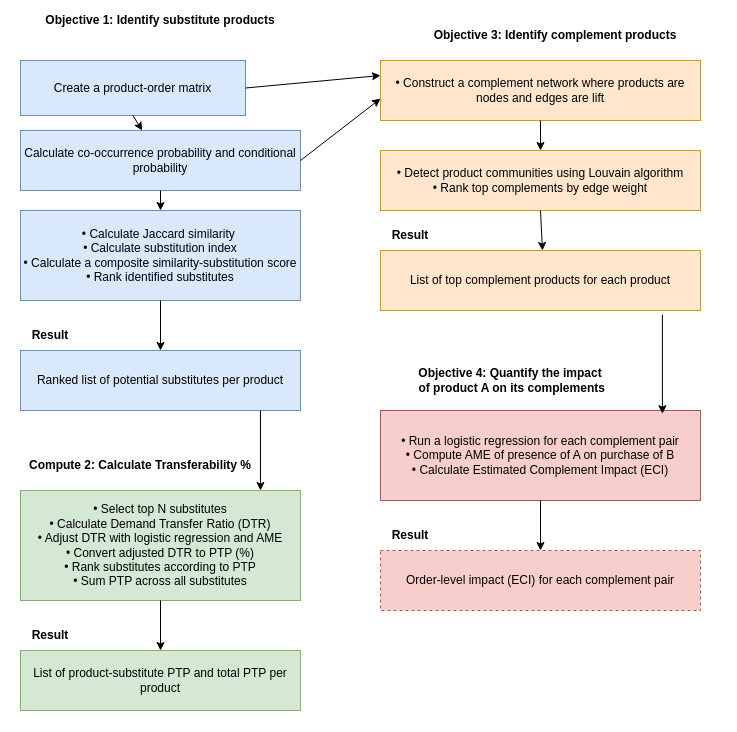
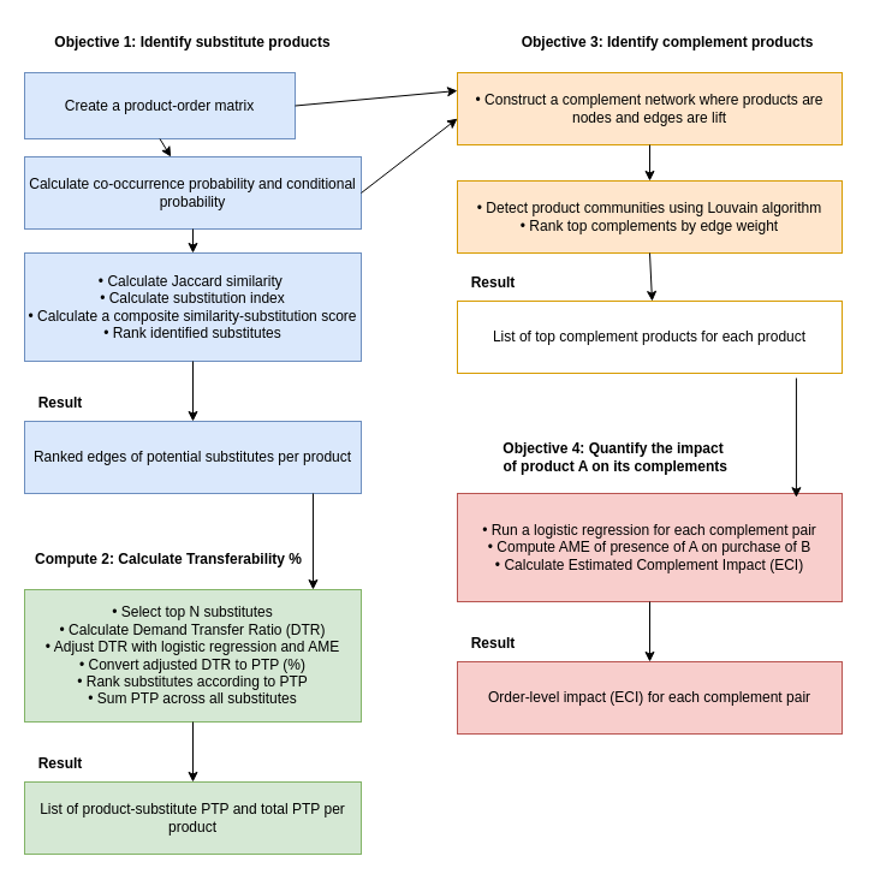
  <mxCell id="0" />
  <mxCell id="1" parent="0" />
  <mxCell id="2" value="Create a product-order matrix" style="rounded=0;whiteSpace=wrap;html=1;fillColor=#dae8fc;strokeColor=#6c8ebf;" vertex="1" parent="1"><mxGeometry x="20" y="60" width="225" height="55" as="geometry" /></mxCell>
  <mxCell id="3" value="Calculate co-occurrence probability and conditional probability" style="rounded=0;whiteSpace=wrap;html=1;fillColor=#dae8fc;strokeColor=#6c8ebf;" vertex="1" parent="1"><mxGeometry y="130" width="280" height="60" as="geometry" x="20" /></mxCell>
  <mxCell id="4" value="&lt;span style=&quot;color: rgb(0, 0, 0);&quot;&gt;•&amp;nbsp;&lt;/span&gt;Calculate Jaccard similarity&amp;nbsp;&lt;br&gt;• Calculate substitution index&lt;br&gt;• Calculate a composite similarity-substitution score&lt;br&gt;• Rank identified substitutes" style="rounded=0;whiteSpace=wrap;html=1;fillColor=#dae8fc;strokeColor=#6c8ebf;" vertex="1" parent="1"><mxGeometry y="210" width="280" height="90" as="geometry" x="20" /></mxCell>
- <mxCell id="5" value="Ranked list of potential substitutes per product" style="rounded=0;whiteSpace=wrap;html=1;fillColor=#dae8fc;strokeColor=#6c8ebf;" vertex="1" parent="1"><mxGeometry y="350" width="280" height="60" as="geometry" x="20" /></mxCell>
+ <mxCell id="5" value="Ranked edges of potential substitutes per product" style="rounded=0;whiteSpace=wrap;html=1;fillColor=#dae8fc;strokeColor=#6c8ebf;" vertex="1" parent="1"><mxGeometry y="350" width="280" height="60" as="geometry" x="20" /></mxCell>
  <mxCell id="6" value="• Select top N substitutes&#10;• Calculate Demand Transfer Ratio (DTR)&#10;• Adjust DTR with logistic regression and AME&#10;• Convert adjusted DTR to PTP (%)&#10;• Rank substitutes according to PTP&#10;• Sum PTP across all substitutes" style="rounded=0;whiteSpace=wrap;html=1;fillColor=#d5e8d4;strokeColor=#82b366;" vertex="1" parent="1"><mxGeometry y="490" width="280" height="110" as="geometry" x="20" /></mxCell>
  <mxCell id="7" value="List of product-substitute PTP and total PTP per product" style="rounded=0;whiteSpace=wrap;html=1;fillColor=#d5e8d4;strokeColor=#82b366;" vertex="1" parent="1"><mxGeometry y="650" width="280" height="60" as="geometry" x="20" /></mxCell>
  <mxCell id="8" value="• Construct a complement network where products are nodes and edges are lift" style="rounded=0;whiteSpace=wrap;html=1;fillColor=#ffe6cc;strokeColor=#d79b00;" vertex="1" parent="1"><mxGeometry x="380" y="60" width="320" height="60" as="geometry" /></mxCell>
- <mxCell id="9" value="List of top complement products for each product" style="rounded=0;whiteSpace=wrap;html=1;fillColor=#ffe6cc;strokeColor=#d79b00;" vertex="1" parent="1"><mxGeometry x="380" y="250" width="320" height="60" as="geometry" /></mxCell>
+ <mxCell id="9" value="List of top complement products for each product" style="rounded=0;whiteSpace=wrap;html=1;fillColor=#ffffff;strokeColor=#d79b00;" vertex="1" parent="1"><mxGeometry x="380" y="250" width="320" height="60" as="geometry" /></mxCell>
  <mxCell id="10" value="• Run a logistic regression for each complement pair&#10;• Compute AME of presence of A on purchase of B&#10;• Calculate Estimated Complement Impact (ECI)" style="rounded=0;whiteSpace=wrap;html=1;fillColor=#f8cecc;strokeColor=#b85450;" vertex="1" parent="1"><mxGeometry x="380" y="410" width="320" height="90" as="geometry" /></mxCell>
- <mxCell id="11" value="Order-level impact (ECI) for each complement pair" style="rounded=0;whiteSpace=wrap;html=1;fillColor=#f8cecc;strokeColor=#b85450;dashed=1;" vertex="1" parent="1"><mxGeometry x="380" y="550" width="320" height="60" as="geometry" /></mxCell>
- <mxCell id="12" value="&lt;b&gt;Objective 1:&amp;nbsp;Identify substitute products&lt;/b&gt;" style="text;html=1;align=center;verticalAlign=middle;whiteSpace=wrap;rounded=0;" vertex="1" parent="1"><mxGeometry x="20" y="5" width="280" height="30" as="geometry" /></mxCell>
+ <mxCell id="11" value="Order-level impact (ECI) for each complement pair" style="rounded=0;whiteSpace=wrap;html=1;fillColor=#f8cecc;strokeColor=#b85450;" vertex="1" parent="1"><mxGeometry x="380" y="550" width="320" height="60" as="geometry" /></mxCell>
+ <mxCell id="12" value="&lt;b&gt;Objective 1:&amp;nbsp;Identify substitute products&lt;/b&gt;" style="text;html=1;align=center;verticalAlign=middle;whiteSpace=wrap;rounded=0;" vertex="1" parent="1"><mxGeometry y="20" width="280" height="30" as="geometry" x="20" /></mxCell>
  <mxCell id="13" value="&lt;b&gt;Result&lt;/b&gt;" style="text;html=1;align=center;verticalAlign=middle;whiteSpace=wrap;rounded=0;" vertex="1" parent="1"><mxGeometry y="320" width="60" height="30" as="geometry" x="20" /></mxCell>
  <mxCell id="14" value="&lt;b&gt;Compute 2: Calculate Transferability %&lt;/b&gt;" style="text;html=1;align=center;verticalAlign=middle;whiteSpace=wrap;rounded=0;" vertex="1" parent="1"><mxGeometry y="450" width="240" height="30" as="geometry" x="20" /></mxCell>
  <mxCell id="15" value="&lt;b&gt;Result&lt;/b&gt;" style="text;html=1;align=center;verticalAlign=middle;whiteSpace=wrap;rounded=0;" vertex="1" parent="1"><mxGeometry y="620" width="60" height="30" as="geometry" x="20" /></mxCell>
  <mxCell id="16" value="" style="endArrow=classic;html=1;exitX=0.5;exitY=1;exitDx=0;exitDy=0;" edge="1" parent="1" source="2" target="3"><mxGeometry width="50" height="50" relative="1" as="geometry"><mxPoint x="350" y="260" as="sourcePoint" /><mxPoint x="400" y="210" as="targetPoint" /></mxGeometry></mxCell>
  <mxCell id="17" value="" style="endArrow=classic;html=1;exitX=0.5;exitY=1;exitDx=0;exitDy=0;entryX=0.5;entryY=0;entryDx=0;entryDy=0;" edge="1" parent="1" source="3" target="4"><mxGeometry width="50" height="50" relative="1" as="geometry"><mxPoint x="350" y="260" as="sourcePoint" /><mxPoint x="400" y="210" as="targetPoint" /></mxGeometry></mxCell>
  <mxCell id="18" value="" style="endArrow=classic;html=1;exitX=0.5;exitY=1;exitDx=0;exitDy=0;entryX=0.5;entryY=0;entryDx=0;entryDy=0;" edge="1" parent="1" source="4" target="5"><mxGeometry width="50" height="50" relative="1" as="geometry"><mxPoint x="350" y="260" as="sourcePoint" /><mxPoint x="400" y="210" as="targetPoint" /></mxGeometry></mxCell>
  <mxCell id="19" value="" style="endArrow=classic;html=1;exitX=0.857;exitY=1;exitDx=0;exitDy=0;exitPerimeter=0;entryX=0.857;entryY=0;entryDx=0;entryDy=0;entryPerimeter=0;" edge="1" parent="1" source="5" target="6"><mxGeometry width="50" height="50" relative="1" as="geometry"><mxPoint x="350" y="560" as="sourcePoint" /><mxPoint x="400" y="510" as="targetPoint" /></mxGeometry></mxCell>
  <mxCell id="20" value="" style="endArrow=classic;html=1;exitX=0.5;exitY=1;exitDx=0;exitDy=0;entryX=0.5;entryY=0;entryDx=0;entryDy=0;" edge="1" parent="1" source="6" target="7"><mxGeometry width="50" height="50" relative="1" as="geometry"><mxPoint x="350" y="560" as="sourcePoint" /><mxPoint x="400" y="510" as="targetPoint" /></mxGeometry></mxCell>
  <mxCell id="21" value="" style="endArrow=classic;html=1;exitX=1;exitY=0.5;exitDx=0;exitDy=0;entryX=0;entryY=0.25;entryDx=0;entryDy=0;" edge="1" parent="1" source="2" target="8"><mxGeometry width="50" height="50" relative="1" as="geometry"><mxPoint x="350" y="60" as="sourcePoint" /><mxPoint x="400" as="targetPoint" y="10" /></mxGeometry></mxCell>
  <mxCell id="22" value="" style="endArrow=classic;html=1;exitX=1;exitY=0.5;exitDx=0;exitDy=0;entryX=0;entryY=0.636;entryDx=0;entryDy=0;entryPerimeter=0;" edge="1" parent="1" source="3" target="8"><mxGeometry width="50" height="50" relative="1" as="geometry"><mxPoint x="350" y="60" as="sourcePoint" /><mxPoint x="400" as="targetPoint" y="10" /></mxGeometry></mxCell>
  <mxCell id="23" value="&lt;span&gt;&lt;span style=&quot;color: rgb(0, 0, 0); font-family: Helvetica; font-size: 12px; font-style: normal; font-variant-ligatures: normal; font-variant-caps: normal; font-weight: 400; letter-spacing: normal; orphans: 2; text-align: center; text-indent: 0px; text-transform: none; widows: 2; word-spacing: 0px; -webkit-text-stroke-width: 0px; white-space: normal; text-decoration-thickness: initial; text-decoration-style: initial; text-decoration-color: initial; float: none; display: inline !important;&quot;&gt;• Detect product communities using Louvain algorithm&lt;/span&gt;&lt;br style=&quot;forced-color-adjust: none; color: rgb(63, 63, 63); scrollbar-color: rgb(226, 226, 226) rgb(251, 251, 251); font-family: Helvetica; font-size: 12px; font-style: normal; font-variant-ligatures: normal; font-variant-caps: normal; font-weight: 400; letter-spacing: normal; orphans: 2; text-align: center; text-indent: 0px; text-transform: none; widows: 2; word-spacing: 0px; -webkit-text-stroke-width: 0px; white-space: normal; text-decoration-thickness: initial; text-decoration-style: initial; text-decoration-color: initial;&quot;&gt;&lt;span style=&quot;color: rgb(0, 0, 0); font-family: Helvetica; font-size: 12px; font-style: normal; font-variant-ligatures: normal; font-variant-caps: normal; font-weight: 400; letter-spacing: normal; orphans: 2; text-align: center; text-indent: 0px; text-transform: none; widows: 2; word-spacing: 0px; -webkit-text-stroke-width: 0px; white-space: normal; text-decoration-thickness: initial; text-decoration-style: initial; text-decoration-color: initial; float: none; display: inline !important;&quot;&gt;• Rank top complements by edge weight&lt;/span&gt;&lt;/span&gt;" style="rounded=0;whiteSpace=wrap;html=1;fillColor=#ffe6cc;strokeColor=#d79b00;" vertex="1" parent="1"><mxGeometry x="380" y="150" width="320" height="60" as="geometry" /></mxCell>
  <mxCell id="24" value="" style="endArrow=classic;html=1;exitX=0.5;exitY=1;exitDx=0;exitDy=0;" edge="1" parent="1" source="8" target="23"><mxGeometry width="50" height="50" relative="1" as="geometry"><mxPoint x="350" y="260" as="sourcePoint" /><mxPoint x="400" y="210" as="targetPoint" /></mxGeometry></mxCell>
  <mxCell id="25" value="" style="endArrow=classic;html=1;exitX=0.5;exitY=1;exitDx=0;exitDy=0;" edge="1" parent="1" source="23"><mxGeometry width="50" height="50" relative="1" as="geometry"><mxPoint x="350" y="260" as="sourcePoint" /><mxPoint x="542" y="250" as="targetPoint" /></mxGeometry></mxCell>
  <mxCell id="26" value="&lt;b&gt;Objective 3:&amp;nbsp;Identify complement products&lt;/b&gt;" style="text;html=1;align=center;verticalAlign=middle;whiteSpace=wrap;rounded=0;" vertex="1" parent="1"><mxGeometry x="395" y="20" width="320" height="30" as="geometry" /></mxCell>
  <mxCell id="27" value="&lt;b&gt;Objective 4: Quantify the impact&lt;/b&gt;&lt;div&gt;&lt;b&gt;&amp;nbsp;of product A on its complements&lt;/b&gt;&lt;/div&gt;" style="text;html=1;align=center;verticalAlign=middle;whiteSpace=wrap;rounded=0;" vertex="1" parent="1"><mxGeometry x="380" y="365" width="260" height="30" as="geometry" /></mxCell>
  <mxCell id="28" value="&lt;b&gt;Result&lt;/b&gt;" style="text;html=1;align=center;verticalAlign=middle;whiteSpace=wrap;rounded=0;" vertex="1" parent="1"><mxGeometry x="380" y="220" width="60" height="30" as="geometry" /></mxCell>
  <mxCell id="29" value="&lt;b&gt;Result&lt;/b&gt;" style="text;html=1;align=center;verticalAlign=middle;whiteSpace=wrap;rounded=0;" vertex="1" parent="1"><mxGeometry x="380" y="520" width="60" height="30" as="geometry" /></mxCell>
  <mxCell id="30" value="" style="endArrow=classic;html=1;exitX=0.881;exitY=1.067;exitDx=0;exitDy=0;exitPerimeter=0;entryX=0.881;entryY=0.036;entryDx=0;entryDy=0;entryPerimeter=0;" edge="1" parent="1" source="9" target="10"><mxGeometry width="50" height="50" relative="1" as="geometry"><mxPoint x="350" y="350" as="sourcePoint" /><mxPoint x="400" y="300" as="targetPoint" /></mxGeometry></mxCell>
  <mxCell id="31" value="" style="endArrow=classic;html=1;exitX=0.5;exitY=1;exitDx=0;exitDy=0;entryX=0.5;entryY=0;entryDx=0;entryDy=0;" edge="1" parent="1" source="10" target="11"><mxGeometry width="50" height="50" relative="1" as="geometry"><mxPoint x="350" y="350" as="sourcePoint" /><mxPoint x="400" y="300" as="targetPoint" /></mxGeometry></mxCell>
